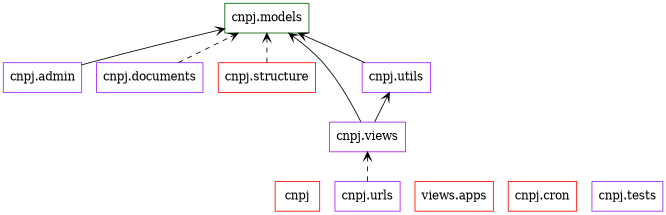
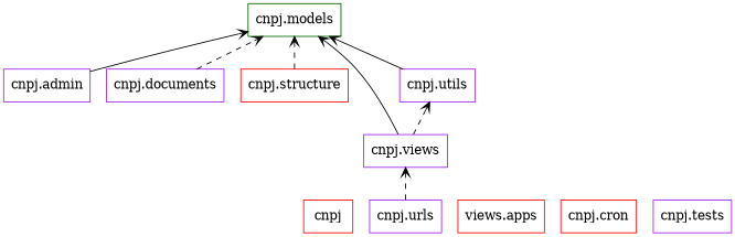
  digraph {
    rankdir=BT
    node [color=purple shape=box style=solid]
    edge [arrowhead=open arrowtail=none style=solid]
    n1 [color=red label=cnpj]
    n2 [label="cnpj.admin"]
    n3 [color=darkgreen label="cnpj.models"]
    n4 [color=red label="views.apps"]
    n5 [color=red label="cnpj.cron"]
    n6 [label="cnpj.documents"]
    n7 [color=red label="cnpj.structure"]
    n8 [label="cnpj.tests"]
    n9 [label="cnpj.urls"]
    n10 [label="cnpj.views"]
    n11 [label="cnpj.utils"]
    n2 -> n3
    n6 -> n3 [style=dashed]
    n7 -> n3 [style=dashed]
    n9 -> n10 [style=dashed]
    n10 -> n3
-   n10 -> n11
+   n10 -> n11 [style=dashed]
    n11 -> n3
  }
